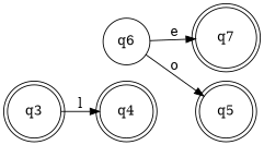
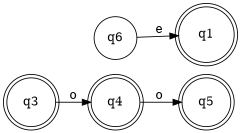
  digraph {
    rankdir=LR
    node [shape=doublecircle]
-   q1 [width=0.3 label=q7]
+   q1 [width=0.3]
    q3 [width=0.3]
    q4 [width=0.3]
    q5 [width=0.3]
    n5 [label=q6 shape=circle width=0.3]
-   q3 -> q4 [label=l]
-   n5 -> q5 [label=o]
+   q3 -> q4 [label=o]
+   q4 -> q5 [label=o]
    n5 -> q1 [label=e]
  }
